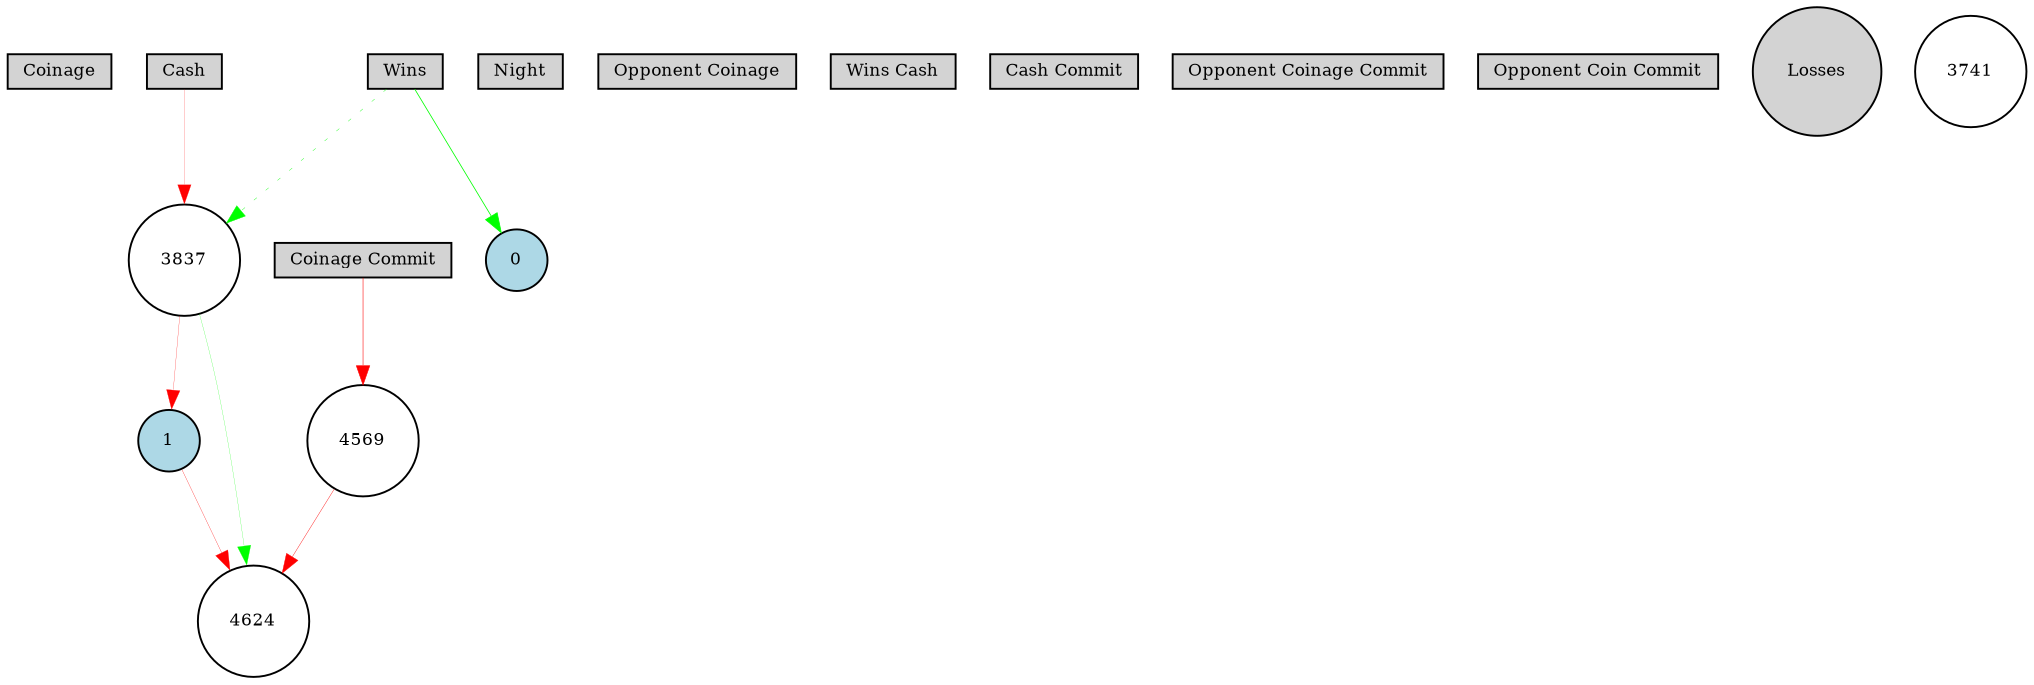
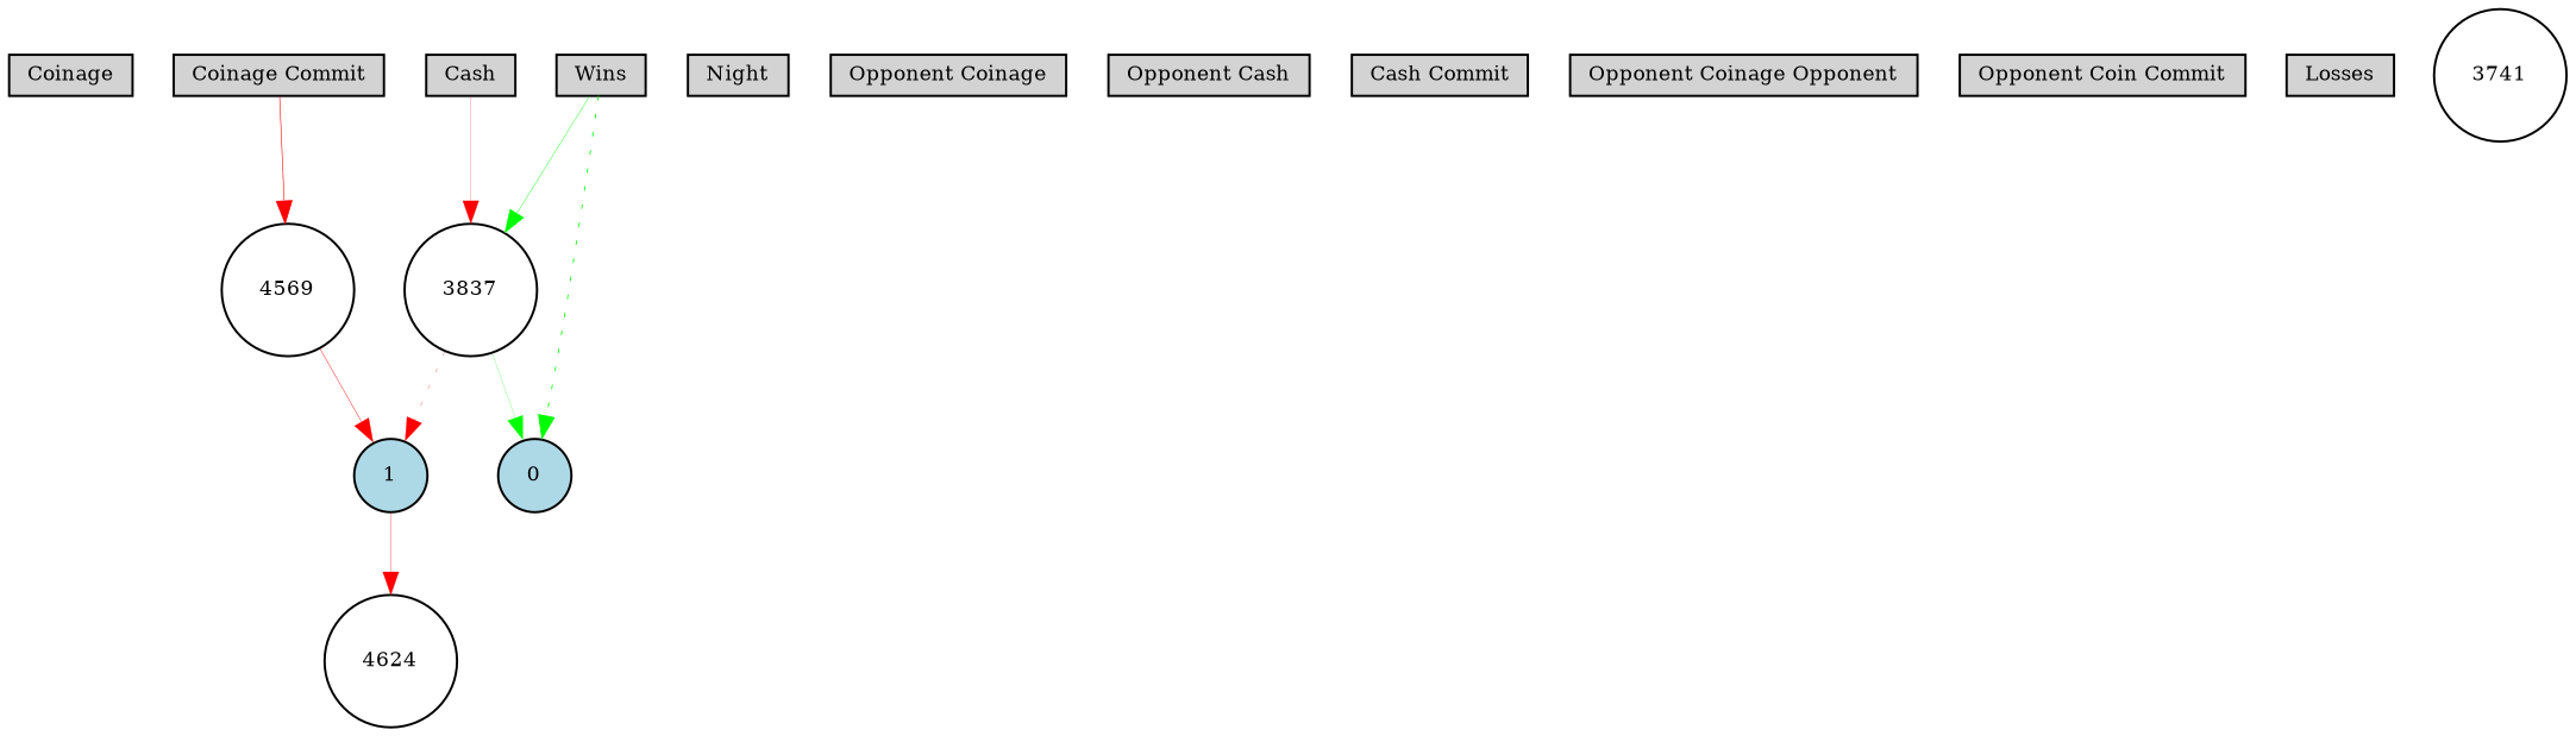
  digraph {
    node [fillcolor=lightgray fontsize=9 shape=box style=filled]
    edge [color=red style=solid]
    Coinage [height=0.2 width=0.2]
    Cash [height=0.2 width=0.2]
    3837 [fillcolor=white height=0.2 shape=circle width=0.2]
    1 [fillcolor=lightblue height=0.2 shape=circle width=0.2]
    4624 [fillcolor=white height=0.2 shape=circle width=0.2]
    Night [height=0.2 width=0.2]
    "Opponent Coinage" [height=0.2 width=0.2]
-   "Opponent Cash" [height=0.2 width=0.2 label="Wins Cash"]
+   "Opponent Cash" [height=0.2 width=0.2]
    "Coinage Commit" [height=0.2 width=0.2]
    4569 [fillcolor=white height=0.2 shape=circle width=0.2]
    "Cash Commit" [height=0.2 width=0.2]
-   "Opponent Coinage Commit" [height=0.2 width=0.2]
+   "Opponent Coinage Commit" [height=0.2 width=0.2 label="Opponent Coinage Opponent"]
    "Opponent Coin Commit" [height=0.2 width=0.2]
    Wins [height=0.2 width=0.2]
    0 [fillcolor=lightblue height=0.2 shape=circle width=0.2]
-   Losses [height=0.2 shape=circle width=0.2]
+   Losses [height=0.2 width=0.2]
    3741 [fillcolor=white height=0.2 shape=circle width=0.2]
    Cash -> 3837 [penwidth=0.10251777707119414]
-   3837 -> 1 [penwidth=0.12836371304418617]
-   3837 -> 4624 [color=green penwidth=0.11222869524307269]
+   3837 -> 1 [penwidth=0.12836371304418617 style=dotted]
+   3837 -> 0 [color=green penwidth=0.11222869524307269]
    1 -> 4624 [penwidth=0.1506106764501498]
    "Coinage Commit" -> 4569 [penwidth=0.29310788994828907]
-   4569 -> 4624 [penwidth=0.20646454146445573]
-   Wins -> 3837 [color=green penwidth=0.19454499830363317 style=dotted]
-   Wins -> 0 [color=green penwidth=0.4114381272870621]
+   4569 -> 1 [penwidth=0.20646454146445573]
+   Wins -> 3837 [color=green penwidth=0.19454499830363317]
+   Wins -> 0 [color=green penwidth=0.4114381272870621 style=dotted]
  }
